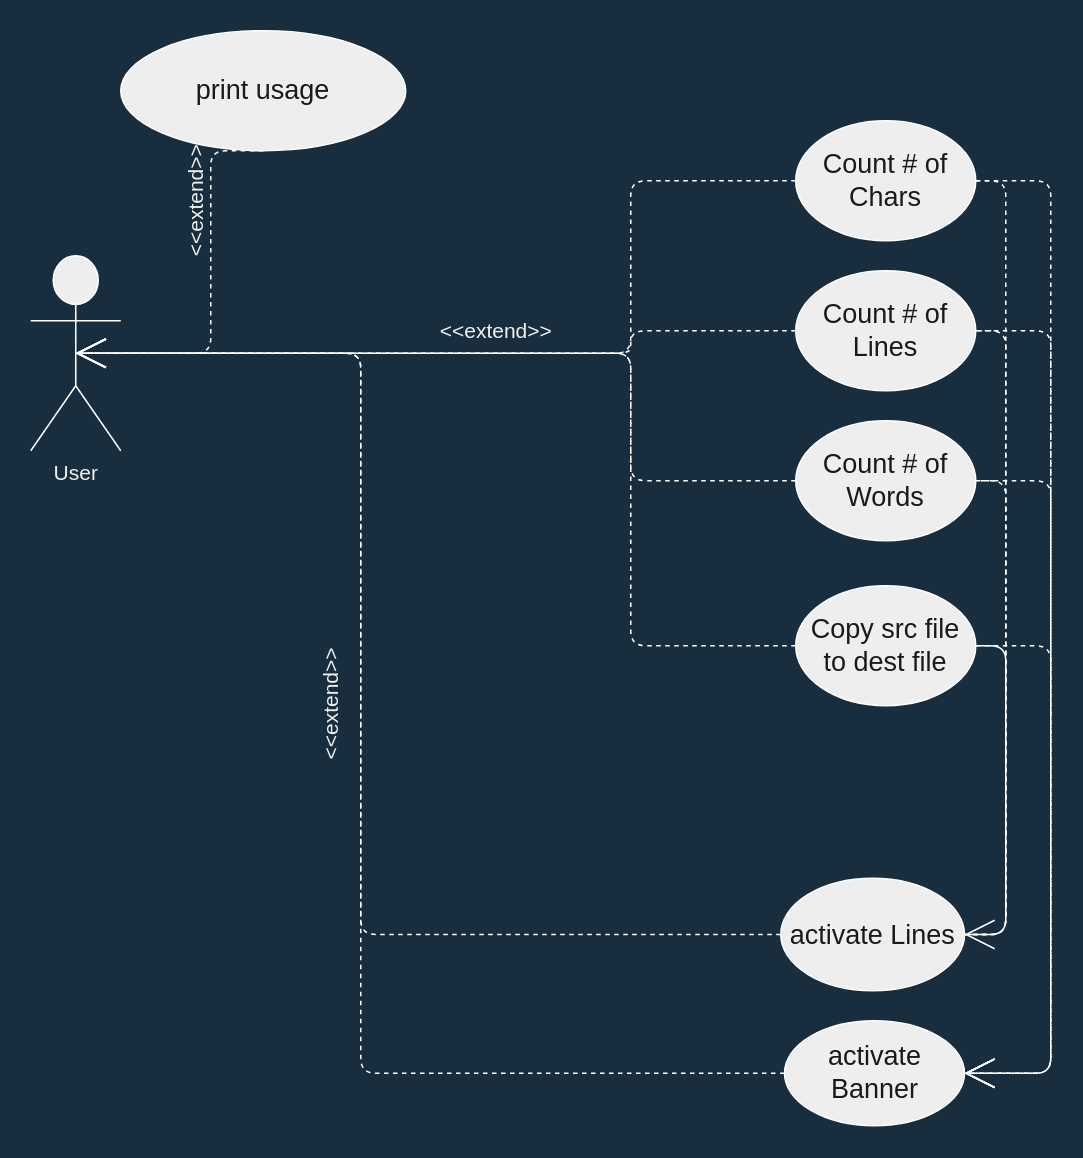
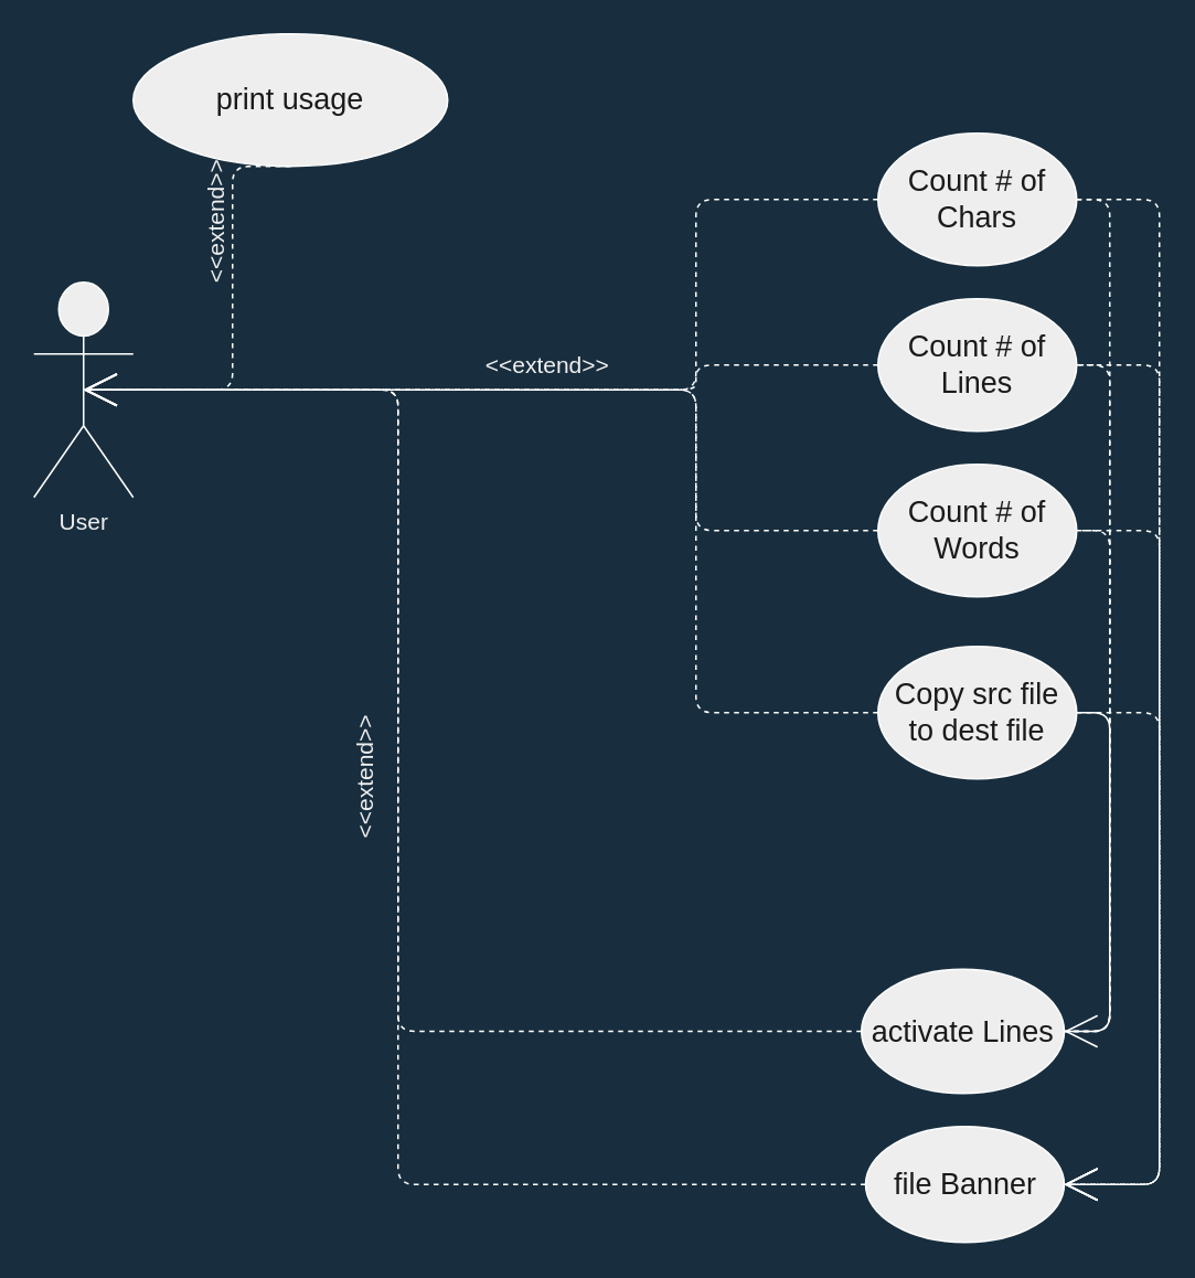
  <mxCell id="0" />
  <mxCell id="1" parent="0" />
  <mxCell id="2" style="edgeStyle=orthogonalEdgeStyle;rounded=1;sketch=0;orthogonalLoop=1;jettySize=auto;html=1;exitX=1;exitY=0.5;exitDx=0;exitDy=0;entryX=1;entryY=0.5;entryDx=0;entryDy=0;labelBackgroundColor=none;endArrow=open;endFill=0;endSize=18;strokeColor=#FFFFFF;strokeWidth=1;fontSize=14;fontColor=#F0F0F0;align=center;dashed=1;" edge="1" parent="1" source="7" target="6"><mxGeometry relative="1" as="geometry" /></mxCell>
  <mxCell id="3" style="edgeStyle=orthogonalEdgeStyle;rounded=1;sketch=0;orthogonalLoop=1;jettySize=auto;html=1;exitX=1;exitY=0.5;exitDx=0;exitDy=0;entryX=1;entryY=0.5;entryDx=0;entryDy=0;labelBackgroundColor=none;endArrow=none;endFill=0;endSize=18;strokeColor=#FFFFFF;strokeWidth=1;fontSize=14;fontColor=#F0F0F0;align=center;dashed=1;" edge="1" parent="1" source="6" target="14"><mxGeometry relative="1" as="geometry" /></mxCell>
  <mxCell id="4" style="edgeStyle=orthogonalEdgeStyle;rounded=1;sketch=0;orthogonalLoop=1;jettySize=auto;html=1;exitX=1;exitY=0.5;exitDx=0;exitDy=0;entryX=1;entryY=0.5;entryDx=0;entryDy=0;labelBackgroundColor=none;endArrow=none;endFill=0;endSize=18;strokeColor=#FFFFFF;strokeWidth=1;fontSize=14;fontColor=#F0F0F0;align=center;dashed=1;" edge="1" parent="1" source="6" target="15"><mxGeometry relative="1" as="geometry" /></mxCell>
  <mxCell id="5" style="edgeStyle=orthogonalEdgeStyle;rounded=1;sketch=0;orthogonalLoop=1;jettySize=auto;html=1;exitX=1;exitY=0.5;exitDx=0;exitDy=0;entryX=1;entryY=0.5;entryDx=0;entryDy=0;labelBackgroundColor=none;endArrow=none;endFill=0;endSize=18;strokeColor=#FFFFFF;strokeWidth=1;fontSize=14;fontColor=#F0F0F0;align=center;" edge="1" parent="1" source="6" target="16"><mxGeometry relative="1" as="geometry" /></mxCell>
  <mxCell id="6" value="activate Lines" style="ellipse;whiteSpace=wrap;html=1;fillColor=#EEEEEE;strokeColor=#FFFFFF;fontColor=#1A1A1A;fontSize=18;" vertex="1" parent="1"><mxGeometry x="520" y="585" width="122.5" height="75" as="geometry" /></mxCell>
  <mxCell id="7" value="Count # of Chars" style="ellipse;whiteSpace=wrap;html=1;fillColor=#EEEEEE;strokeColor=#FFFFFF;fontColor=#1A1A1A;fontSize=18;" vertex="1" parent="1"><mxGeometry x="530" y="80" width="120" height="80" as="geometry" /></mxCell>
  <mxCell id="8" style="edgeStyle=orthogonalEdgeStyle;rounded=1;sketch=0;orthogonalLoop=1;jettySize=auto;html=1;exitX=1;exitY=0.5;exitDx=0;exitDy=0;entryX=1;entryY=0.5;entryDx=0;entryDy=0;labelBackgroundColor=none;endArrow=open;endFill=0;endSize=18;strokeColor=#FFFFFF;strokeWidth=1;fontSize=14;fontColor=#F0F0F0;align=center;dashed=1;" edge="1" parent="1" source="16" target="12"><mxGeometry relative="1" as="geometry"><Array as="points"><mxPoint x="700" y="430" /><mxPoint x="700" y="715" /></Array></mxGeometry></mxCell>
  <mxCell id="9" style="edgeStyle=orthogonalEdgeStyle;rounded=1;sketch=0;orthogonalLoop=1;jettySize=auto;html=1;exitX=1;exitY=0.5;exitDx=0;exitDy=0;entryX=1;entryY=0.5;entryDx=0;entryDy=0;labelBackgroundColor=none;endArrow=open;endFill=0;endSize=18;strokeColor=#FFFFFF;strokeWidth=1;fontSize=14;fontColor=#F0F0F0;align=center;dashed=1;" edge="1" parent="1" source="15" target="12"><mxGeometry relative="1" as="geometry"><Array as="points"><mxPoint x="700" y="320" /><mxPoint x="700" y="715" /></Array></mxGeometry></mxCell>
  <mxCell id="10" style="edgeStyle=orthogonalEdgeStyle;rounded=1;sketch=0;orthogonalLoop=1;jettySize=auto;html=1;exitX=1;exitY=0.5;exitDx=0;exitDy=0;entryX=1;entryY=0.5;entryDx=0;entryDy=0;labelBackgroundColor=none;endArrow=open;endFill=0;endSize=18;strokeColor=#FFFFFF;strokeWidth=1;fontSize=14;fontColor=#F0F0F0;align=center;dashed=1;" edge="1" parent="1" source="14" target="12"><mxGeometry relative="1" as="geometry"><Array as="points"><mxPoint x="700" y="220" /><mxPoint x="700" y="715" /></Array></mxGeometry></mxCell>
  <mxCell id="11" style="edgeStyle=orthogonalEdgeStyle;rounded=1;sketch=0;orthogonalLoop=1;jettySize=auto;html=1;exitX=1;exitY=0.5;exitDx=0;exitDy=0;labelBackgroundColor=none;endArrow=open;endFill=0;endSize=18;strokeColor=#FFFFFF;strokeWidth=1;fontSize=14;fontColor=#F0F0F0;align=center;entryX=1;entryY=0.5;entryDx=0;entryDy=0;dashed=1;" edge="1" parent="1" source="7" target="12"><mxGeometry relative="1" as="geometry"><mxPoint x="650" y="120" as="sourcePoint" /><Array as="points"><mxPoint x="700" y="120" /><mxPoint x="700" y="715" /></Array></mxGeometry></mxCell>
- <mxCell id="12" value="activate Banner" style="ellipse;whiteSpace=wrap;html=1;fillColor=#EEEEEE;strokeColor=#FFFFFF;fontColor=#1A1A1A;fontSize=18;" vertex="1" parent="1"><mxGeometry x="522.5" y="680" width="120" height="70" as="geometry" /></mxCell>
+ <mxCell id="12" value="file Banner" style="ellipse;whiteSpace=wrap;html=1;fillColor=#EEEEEE;strokeColor=#FFFFFF;fontColor=#1A1A1A;fontSize=18;" vertex="1" parent="1"><mxGeometry x="522.5" y="680" width="120" height="70" as="geometry" /></mxCell>
  <mxCell id="13" value="print usage" style="ellipse;whiteSpace=wrap;html=1;fillColor=#EEEEEE;strokeColor=#FFFFFF;fontColor=#1A1A1A;fontSize=18;" vertex="1" parent="1"><mxGeometry x="80" y="20" width="190" height="80" as="geometry" /></mxCell>
  <mxCell id="14" value="Count # of Lines" style="ellipse;whiteSpace=wrap;html=1;fillColor=#EEEEEE;strokeColor=#FFFFFF;fontColor=#1A1A1A;fontSize=18;" vertex="1" parent="1"><mxGeometry x="530" y="180" width="120" height="80" as="geometry" /></mxCell>
  <mxCell id="15" value="Count # of Words" style="ellipse;whiteSpace=wrap;html=1;fillColor=#EEEEEE;strokeColor=#FFFFFF;fontColor=#1A1A1A;fontSize=18;" vertex="1" parent="1"><mxGeometry x="530" y="280" width="120" height="80" as="geometry" /></mxCell>
  <mxCell id="16" value="Copy src file to dest file" style="ellipse;whiteSpace=wrap;html=1;rounded=0;sketch=0;strokeColor=#FFFFFF;fillColor=#EEEEEE;fontSize=18;fontColor=#1A1A1A;" vertex="1" parent="1"><mxGeometry x="530" y="390" width="120" height="80" as="geometry" /></mxCell>
  <mxCell id="17" style="edgeStyle=orthogonalEdgeStyle;rounded=1;sketch=0;orthogonalLoop=1;jettySize=auto;html=1;exitX=0;exitY=0.5;exitDx=0;exitDy=0;entryX=0.5;entryY=0.5;entryDx=0;entryDy=0;labelBackgroundColor=none;endArrow=open;endFill=0;endSize=18;strokeColor=#FFFFFF;strokeWidth=1;fontSize=14;fontColor=#F0F0F0;align=center;dashed=1;entryPerimeter=0;" edge="1" parent="1" source="6" target="24"><mxGeometry relative="1" as="geometry"><Array as="points"><mxPoint x="240" y="623" /><mxPoint x="240" y="235" /></Array></mxGeometry></mxCell>
  <mxCell id="18" value="&amp;lt;&amp;lt;extend&amp;gt;&amp;gt;" style="edgeStyle=orthogonalEdgeStyle;rounded=1;sketch=0;orthogonalLoop=1;jettySize=auto;html=1;exitX=0;exitY=0.5;exitDx=0;exitDy=0;entryX=0.5;entryY=0.5;entryDx=0;entryDy=0;labelBackgroundColor=none;endArrow=open;endFill=0;endSize=18;strokeColor=#FFFFFF;strokeWidth=1;fontSize=14;fontColor=#F0F0F0;align=center;dashed=1;entryPerimeter=0;horizontal=0;" edge="1" parent="1" source="12" target="24"><mxGeometry x="0.108" y="20" relative="1" as="geometry"><Array as="points"><mxPoint x="240" y="715" /><mxPoint x="240" y="235" /></Array><mxPoint as="offset" /></mxGeometry></mxCell>
  <mxCell id="19" value="&amp;lt;&amp;lt;extend&amp;gt;&amp;gt;" style="edgeStyle=orthogonalEdgeStyle;rounded=1;sketch=0;orthogonalLoop=1;jettySize=auto;html=1;exitX=0.5;exitY=1;exitDx=0;exitDy=0;entryX=0.5;entryY=0.5;entryDx=0;entryDy=0;labelBackgroundColor=none;endArrow=open;endFill=0;endSize=18;strokeColor=#FFFFFF;strokeWidth=1;fontSize=14;fontColor=#F0F0F0;align=center;dashed=1;entryPerimeter=0;horizontal=0;" edge="1" parent="1" source="13" target="24"><mxGeometry x="-0.467" y="-10" relative="1" as="geometry"><mxPoint x="140" y="120" as="sourcePoint" /><Array as="points"><mxPoint x="140" y="235" /></Array><mxPoint as="offset" /></mxGeometry></mxCell>
  <mxCell id="20" style="edgeStyle=orthogonalEdgeStyle;rounded=1;sketch=0;orthogonalLoop=1;jettySize=auto;html=1;exitX=0;exitY=0.5;exitDx=0;exitDy=0;entryX=0.5;entryY=0.5;entryDx=0;entryDy=0;labelBackgroundColor=none;endArrow=open;endFill=0;endSize=18;strokeColor=#FFFFFF;strokeWidth=1;fontSize=14;fontColor=#F0F0F0;align=center;dashed=1;entryPerimeter=0;" edge="1" parent="1" source="7" target="24"><mxGeometry relative="1" as="geometry"><Array as="points"><mxPoint x="420" y="120" /><mxPoint x="420" y="235" /></Array></mxGeometry></mxCell>
  <mxCell id="21" style="edgeStyle=orthogonalEdgeStyle;rounded=1;sketch=0;orthogonalLoop=1;jettySize=auto;html=1;exitX=0;exitY=0.5;exitDx=0;exitDy=0;entryX=0.5;entryY=0.5;entryDx=0;entryDy=0;labelBackgroundColor=none;endArrow=open;endFill=0;endSize=18;strokeColor=#FFFFFF;strokeWidth=1;fontSize=14;fontColor=#F0F0F0;align=center;dashed=1;entryPerimeter=0;" edge="1" parent="1" source="15" target="24"><mxGeometry relative="1" as="geometry"><Array as="points"><mxPoint x="420" y="320" /><mxPoint x="420" y="235" /></Array></mxGeometry></mxCell>
  <mxCell id="22" style="edgeStyle=orthogonalEdgeStyle;rounded=1;sketch=0;orthogonalLoop=1;jettySize=auto;html=1;exitX=0;exitY=0.5;exitDx=0;exitDy=0;entryX=0.5;entryY=0.5;entryDx=0;entryDy=0;labelBackgroundColor=none;endArrow=open;endFill=0;endSize=18;strokeColor=#FFFFFF;strokeWidth=1;fontSize=14;fontColor=#F0F0F0;align=center;dashed=1;entryPerimeter=0;" edge="1" parent="1" source="14" target="24"><mxGeometry relative="1" as="geometry"><Array as="points"><mxPoint x="420" y="220" /><mxPoint x="420" y="235" /></Array></mxGeometry></mxCell>
  <mxCell id="23" value="&amp;lt;&amp;lt;extend&amp;gt;&amp;gt;&lt;br&gt;" style="edgeStyle=orthogonalEdgeStyle;rounded=1;sketch=0;orthogonalLoop=1;jettySize=auto;html=1;exitX=0;exitY=0.5;exitDx=0;exitDy=0;entryX=0.5;entryY=0.5;entryDx=0;entryDy=0;labelBackgroundColor=none;endArrow=open;endFill=0;endSize=18;strokeColor=#FFFFFF;strokeWidth=1;fontSize=14;fontColor=#F0F0F0;align=center;dashed=1;entryPerimeter=0;" edge="1" parent="1" source="16" target="24"><mxGeometry x="0.17" y="-15" relative="1" as="geometry"><Array as="points"><mxPoint x="420" y="430" /><mxPoint x="420" y="235" /></Array><mxPoint as="offset" /></mxGeometry></mxCell>
  <mxCell id="24" value="User&lt;br&gt;" style="shape=umlActor;verticalLabelPosition=bottom;verticalAlign=top;html=1;outlineConnect=0;rounded=0;sketch=0;strokeColor=#FFFFFF;fillColor=#EEEEEE;fontSize=14;fontColor=#F0F0F0;" vertex="1" parent="1"><mxGeometry x="20" y="170" width="60" height="130" as="geometry" /></mxCell>
